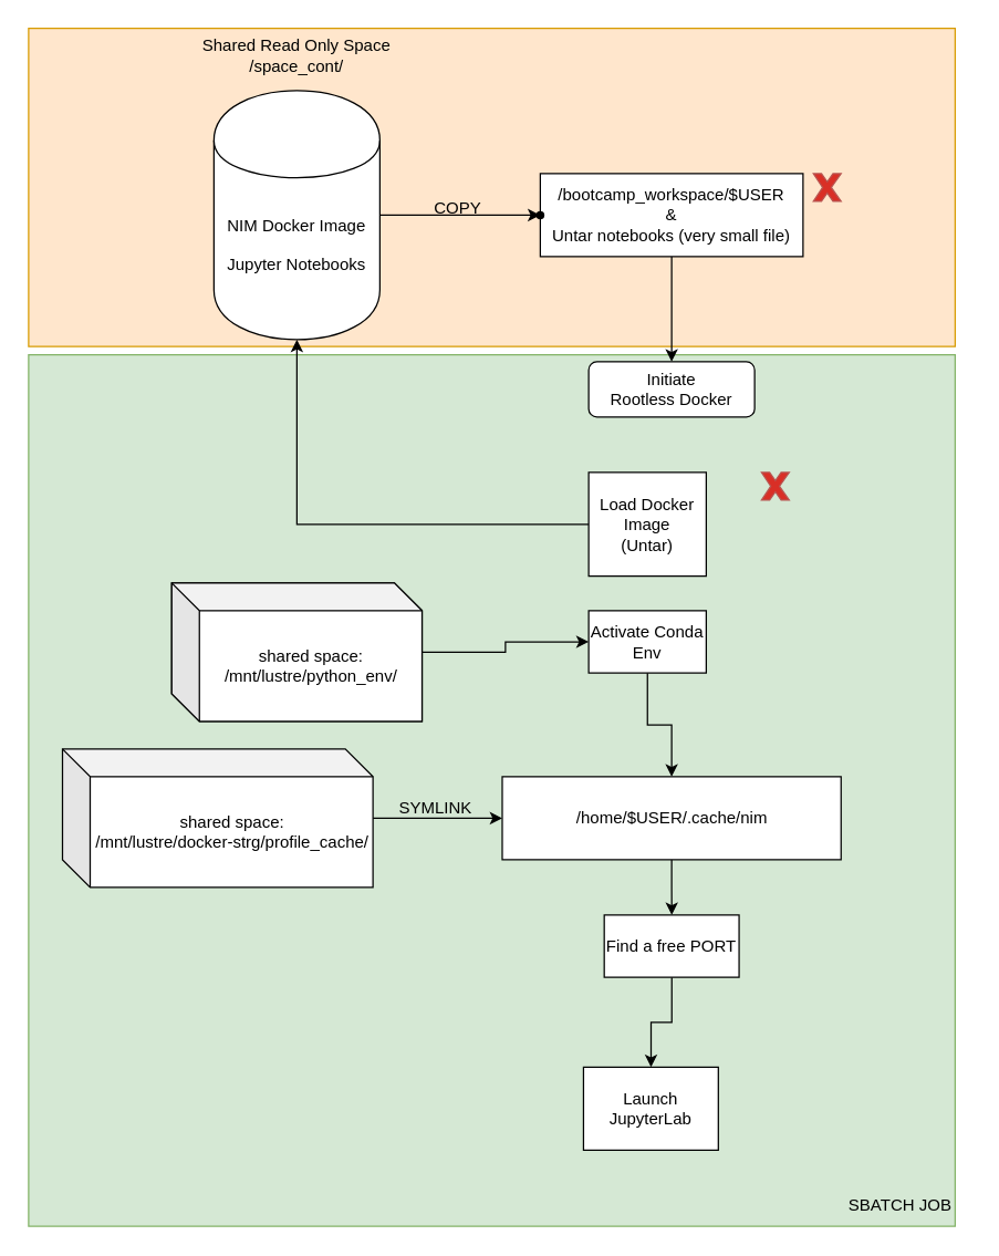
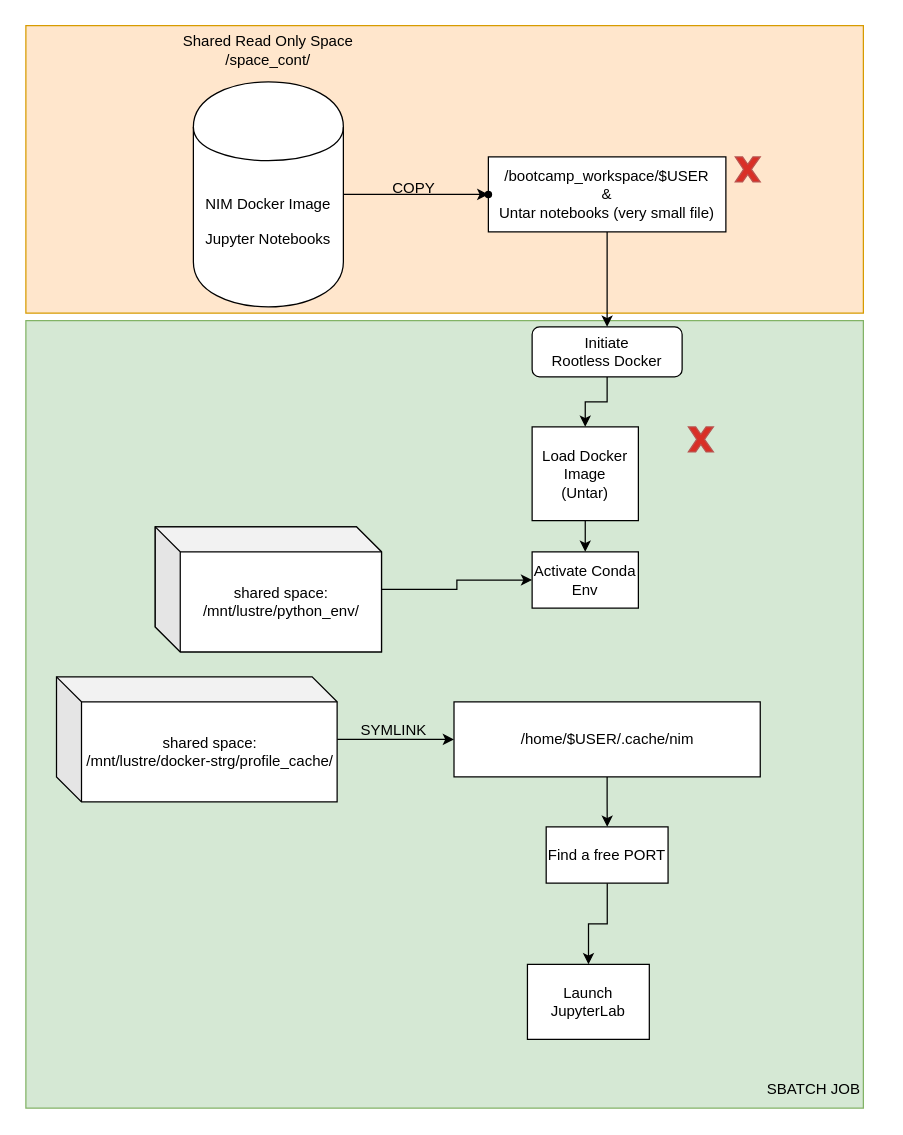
  <mxCell id="0" />
  <mxCell id="1" parent="0" />
  <mxCell id="2" value="" style="rounded=0;whiteSpace=wrap;html=1;fillColor=#ffe6cc;strokeColor=#d79b00;" vertex="1" parent="1"><mxGeometry x="20" y="20" width="670" height="230" as="geometry" /></mxCell>
  <mxCell id="3" value="" style="rounded=0;whiteSpace=wrap;html=1;fillColor=#d5e8d4;strokeColor=#82b366;" vertex="1" parent="1"><mxGeometry x="20" y="256" width="670" height="630" as="geometry" /></mxCell>
+ <mxCell id="4" value="" style="edgeStyle=orthogonalEdgeStyle;rounded=0;orthogonalLoop=1;jettySize=auto;html=1;" parent="1" source="5" target="7" edge="1"><mxGeometry relative="1" as="geometry" /></mxCell>
  <mxCell id="5" value="Initiate&lt;div&gt;Rootless Docker&lt;/div&gt;" style="whiteSpace=wrap;html=1;rounded=1;" parent="1" vertex="1"><mxGeometry x="425" y="261" width="120" height="40" as="geometry" /></mxCell>
- <mxCell id="6" value="" style="edgeStyle=orthogonalEdgeStyle;rounded=0;orthogonalLoop=1;jettySize=auto;html=1;" parent="1" source="7" target="11" edge="1"><mxGeometry relative="1" as="geometry" /></mxCell>
+ <mxCell id="6" value="" style="edgeStyle=orthogonalEdgeStyle;rounded=0;orthogonalLoop=1;jettySize=auto;html=1;" parent="1" source="7" target="18" edge="1"><mxGeometry relative="1" as="geometry" /></mxCell>
  <mxCell id="7" value="Load Docker Image&lt;br&gt;(Untar)" style="rounded=0;whiteSpace=wrap;html=1;" parent="1" vertex="1"><mxGeometry x="425" y="341" width="85" height="75" as="geometry" /></mxCell>
  <mxCell id="8" value="" style="edgeStyle=orthogonalEdgeStyle;rounded=0;orthogonalLoop=1;jettySize=auto;html=1;" parent="1" source="9" target="5" edge="1"><mxGeometry relative="1" as="geometry" /></mxCell>
  <mxCell id="9" value="/bootcamp_workspace/$USER&lt;br&gt;&amp;amp;&lt;div&gt;Untar notebooks (very small file)&lt;/div&gt;" style="rounded=0;whiteSpace=wrap;html=1;" parent="1" vertex="1"><mxGeometry x="390" y="125" width="190" height="60" as="geometry" /></mxCell>
  <mxCell id="10" value="" style="edgeStyle=orthogonalEdgeStyle;rounded=0;orthogonalLoop=1;jettySize=auto;html=1;" parent="1" source="11" target="12" edge="1"><mxGeometry relative="1" as="geometry" /></mxCell>
  <mxCell id="11" value="&lt;div&gt;&lt;br&gt;&lt;/div&gt;&lt;div&gt;&lt;br&gt;&lt;/div&gt;&lt;div&gt;&lt;br&gt;&lt;/div&gt;NIM Docker Image&lt;div&gt;&lt;br&gt;&lt;/div&gt;&lt;div&gt;Jupyter Notebooks&lt;/div&gt;" style="shape=cylinder;whiteSpace=wrap;html=1;" parent="1" vertex="1"><mxGeometry x="154" y="65" width="120" height="180" as="geometry" /></mxCell>
  <mxCell id="12" value="" style="shape=waypoint;sketch=0;size=6;pointerEvents=1;points=[];fillColor=default;resizable=0;rotatable=0;perimeter=centerPerimeter;snapToPoint=1;" parent="1" vertex="1"><mxGeometry x="380" y="145" width="20" height="20" as="geometry" /></mxCell>
  <mxCell id="13" value="COPY" style="text;html=1;align=center;verticalAlign=middle;resizable=0;points=[];autosize=1;strokeColor=none;fillColor=none;" parent="1" vertex="1"><mxGeometry x="300" y="135" width="60" height="30" as="geometry" /></mxCell>
  <mxCell id="14" value="Shared Read Only Space&lt;div&gt;/space_cont/&lt;/div&gt;" style="text;html=1;align=center;verticalAlign=middle;whiteSpace=wrap;rounded=0;" parent="1" vertex="1"><mxGeometry x="114" y="25" width="200" height="30" as="geometry" /></mxCell>
  <mxCell id="15" value="" style="edgeStyle=orthogonalEdgeStyle;rounded=0;orthogonalLoop=1;jettySize=auto;html=1;entryX=0;entryY=0.5;entryDx=0;entryDy=0;" parent="1" source="16" target="18" edge="1"><mxGeometry relative="1" as="geometry" /></mxCell>
  <mxCell id="16" value="shared space:&lt;br&gt;/mnt/lustre/python_env/" style="shape=cube;whiteSpace=wrap;html=1;boundedLbl=1;backgroundOutline=1;darkOpacity=0.05;darkOpacity2=0.1;" parent="1" vertex="1"><mxGeometry x="123.5" y="421" width="181" height="100" as="geometry" /></mxCell>
- <mxCell id="17" value="" style="edgeStyle=orthogonalEdgeStyle;rounded=0;orthogonalLoop=1;jettySize=auto;html=1;" parent="1" source="18" target="23" edge="1"><mxGeometry relative="1" as="geometry" /></mxCell>
  <mxCell id="18" value="Activate Conda Env" style="rounded=0;whiteSpace=wrap;html=1;" parent="1" vertex="1"><mxGeometry x="425" y="441" width="85" height="45" as="geometry" /></mxCell>
  <mxCell id="19" value="shared space:&lt;br&gt;/mnt/lustre/python_env/" style="shape=cube;whiteSpace=wrap;html=1;boundedLbl=1;backgroundOutline=1;darkOpacity=0.05;darkOpacity2=0.1;" parent="1" vertex="1"><mxGeometry x="123.5" y="421" width="181" height="100" as="geometry" /></mxCell>
  <mxCell id="20" value="" style="edgeStyle=orthogonalEdgeStyle;rounded=0;orthogonalLoop=1;jettySize=auto;html=1;" parent="1" source="21" target="23" edge="1"><mxGeometry relative="1" as="geometry" /></mxCell>
  <mxCell id="21" value="shared space:&lt;br&gt;/mnt/lustre/docker-strg/profile_cache/" style="shape=cube;whiteSpace=wrap;html=1;boundedLbl=1;backgroundOutline=1;darkOpacity=0.05;darkOpacity2=0.1;" parent="1" vertex="1"><mxGeometry x="44.5" y="541" width="224.5" height="100" as="geometry" /></mxCell>
  <mxCell id="22" value="" style="edgeStyle=orthogonalEdgeStyle;rounded=0;orthogonalLoop=1;jettySize=auto;html=1;" parent="1" source="23" target="26" edge="1"><mxGeometry relative="1" as="geometry" /></mxCell>
  <mxCell id="23" value="/home/$USER/.cache/nim" style="rounded=0;whiteSpace=wrap;html=1;" parent="1" vertex="1"><mxGeometry x="362.5" y="561" width="245" height="60" as="geometry" /></mxCell>
  <mxCell id="24" value="SYMLINK" style="text;html=1;align=center;verticalAlign=middle;resizable=0;points=[];autosize=1;strokeColor=none;fillColor=none;" parent="1" vertex="1"><mxGeometry x="274" y="569" width="80" height="30" as="geometry" /></mxCell>
  <mxCell id="25" value="" style="edgeStyle=orthogonalEdgeStyle;rounded=0;orthogonalLoop=1;jettySize=auto;html=1;" parent="1" source="26" target="27" edge="1"><mxGeometry relative="1" as="geometry" /></mxCell>
  <mxCell id="26" value="Find a free PORT" style="rounded=0;whiteSpace=wrap;html=1;" parent="1" vertex="1"><mxGeometry x="436.25" y="661" width="97.5" height="45" as="geometry" /></mxCell>
  <mxCell id="27" value="Launch JupyterLab" style="rounded=0;whiteSpace=wrap;html=1;" parent="1" vertex="1"><mxGeometry x="421.25" y="771" width="97.5" height="60" as="geometry" /></mxCell>
  <mxCell id="28" value="" style="verticalLabelPosition=bottom;verticalAlign=top;html=1;shape=mxgraph.basic.x;labelBackgroundColor=#a21515;fillColor=#d92f26;strokeColor=#b85450;" parent="1" vertex="1"><mxGeometry x="550" y="341" width="20" height="20" as="geometry" /></mxCell>
  <mxCell id="29" value="" style="verticalLabelPosition=bottom;verticalAlign=top;html=1;shape=mxgraph.basic.x;labelBackgroundColor=#a21515;fillColor=#d92f26;strokeColor=#b85450;" parent="1" vertex="1"><mxGeometry x="587.5" y="125" width="20" height="20" as="geometry" /></mxCell>
  <mxCell id="30" value="SBATCH JOB" style="text;html=1;align=center;verticalAlign=middle;resizable=0;points=[];autosize=1;strokeColor=none;fillColor=none;" vertex="1" parent="1"><mxGeometry x="600" y="856" width="100" height="30" as="geometry" /></mxCell>
